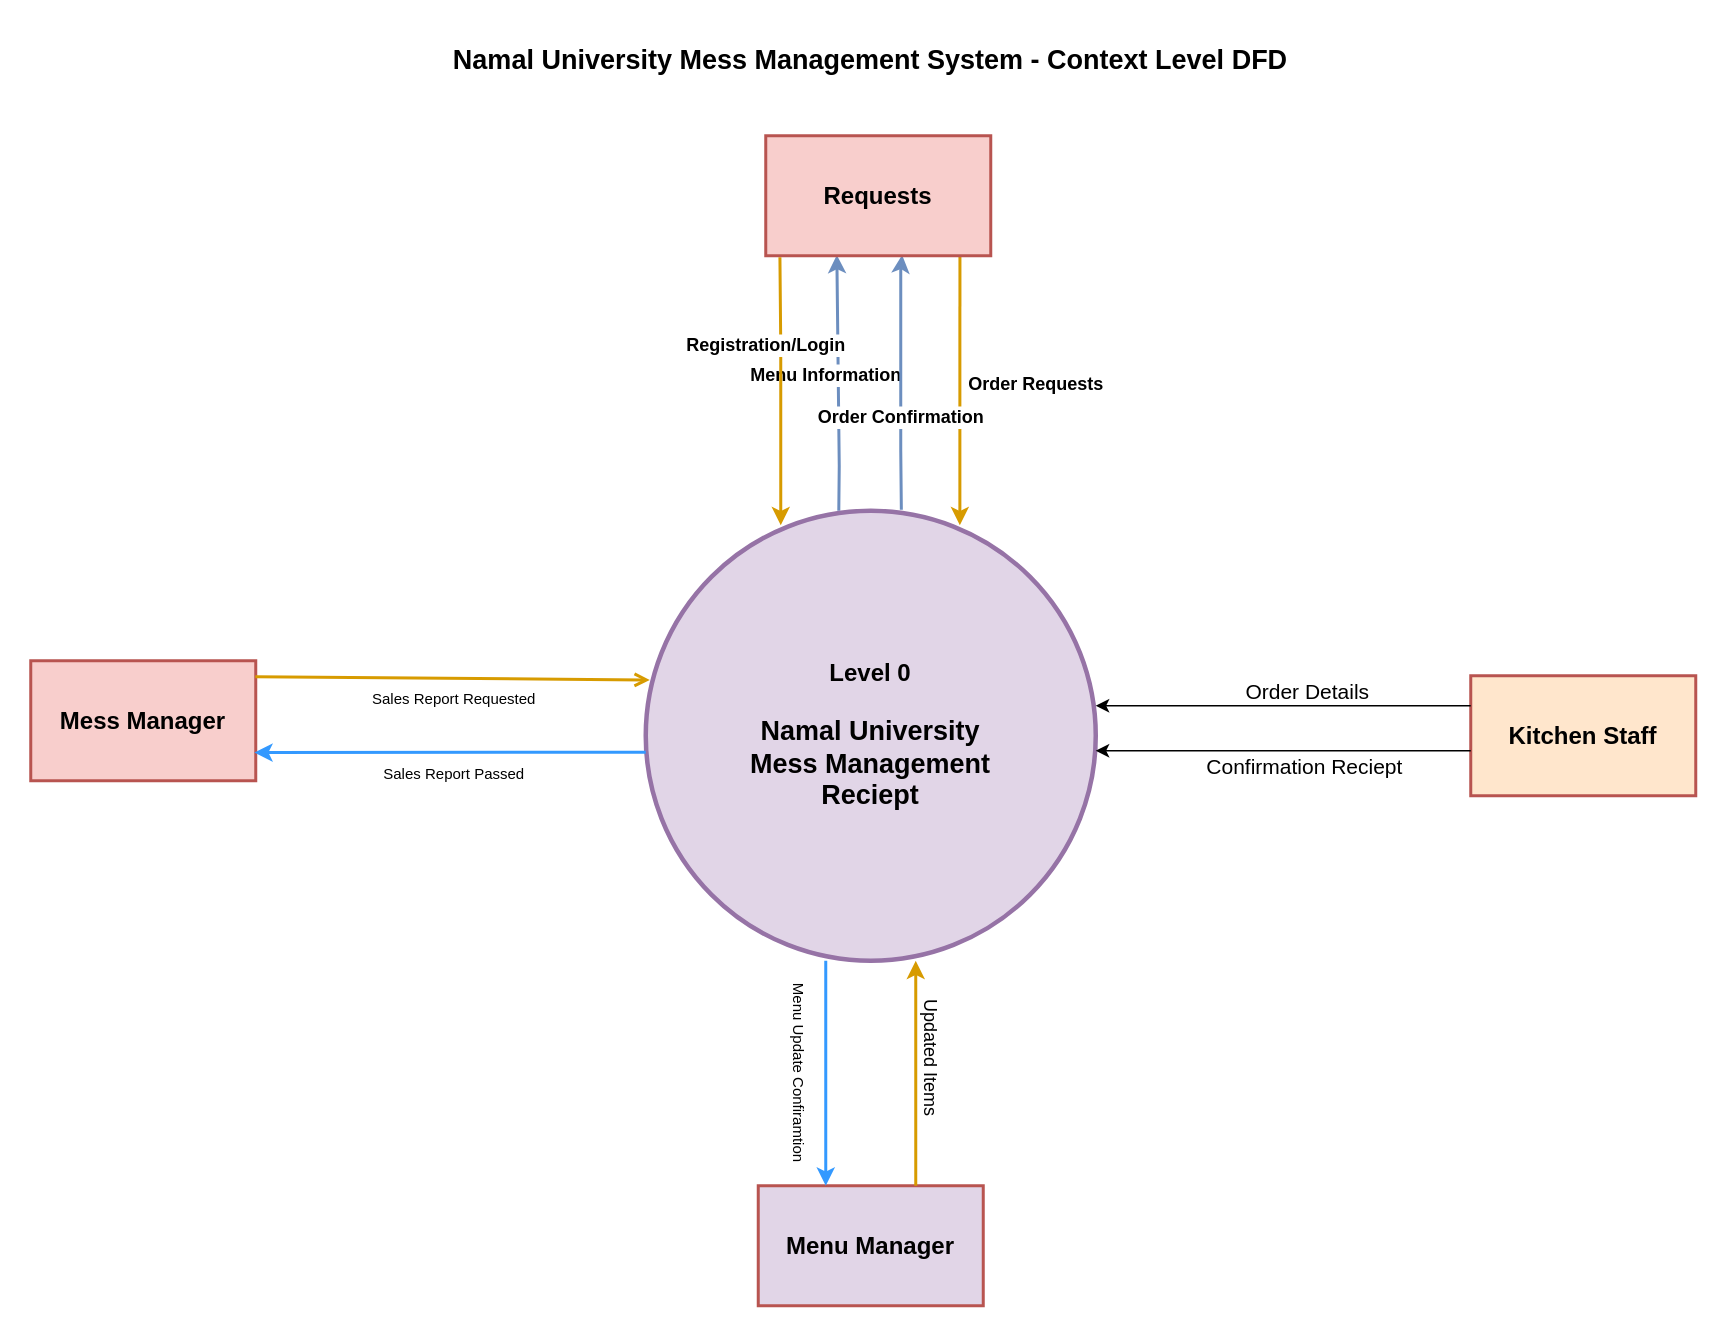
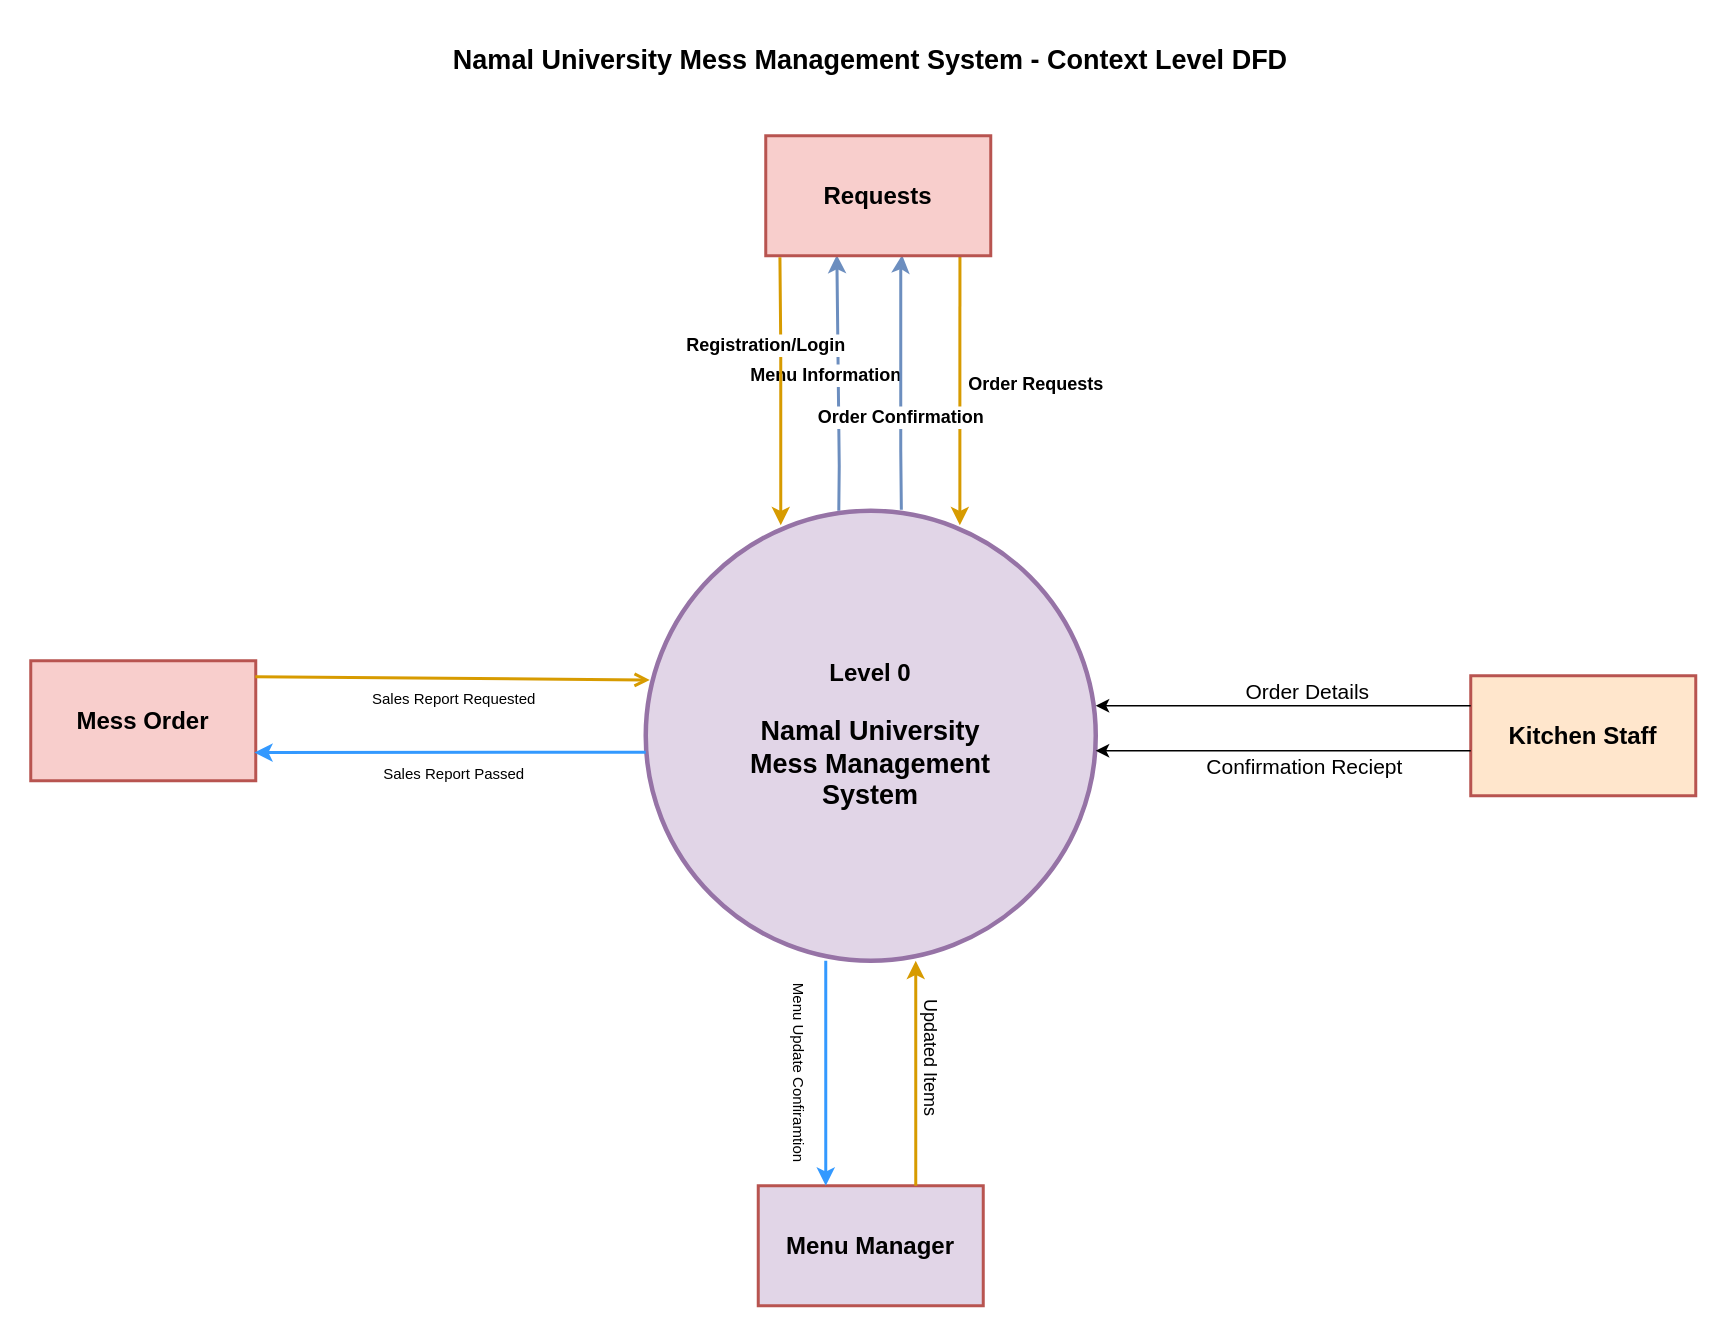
  <mxCell id="0" />
  <mxCell id="1" parent="0" />
  <mxCell id="2" value="&lt;font style=&quot;font-size: 12px;&quot;&gt;&lt;b&gt;Menu Information&lt;/b&gt;&lt;/font&gt;" style="endArrow=classic;html=1;rounded=0;exitX=0.429;exitY=0;exitDx=0;exitDy=0;entryX=0.316;entryY=0.994;entryDx=0;entryDy=0;strokeWidth=2;strokeColor=#6c8ebf;entryPerimeter=0;exitPerimeter=0;" parent="1" source="6" target="7" edge="1"><mxGeometry x="0.057" y="8" width="50" height="50" relative="1" as="geometry"><mxPoint x="280" y="390" as="sourcePoint" /><mxPoint x="330" y="340" as="targetPoint" /><Array as="points"><mxPoint x="559" y="310" /></Array><mxPoint as="offset" /></mxGeometry></mxCell>
  <mxCell id="3" value="&lt;font style=&quot;font-size: 12px;&quot;&gt;&lt;b&gt;Order Requests&lt;/b&gt;&lt;/font&gt;" style="endArrow=classic;html=1;rounded=0;entryX=0.698;entryY=0.032;entryDx=0;entryDy=0;strokeWidth=2;strokeColor=#d79b00;entryPerimeter=0;exitX=0.863;exitY=1;exitDx=0;exitDy=0;exitPerimeter=0;" parent="1" source="7" target="6" edge="1"><mxGeometry x="-0.047" y="51" width="50" height="50" relative="1" as="geometry"><mxPoint x="639" y="172" as="sourcePoint" /><mxPoint x="438.75" y="430" as="targetPoint" /><Array as="points" /><mxPoint as="offset" /></mxGeometry></mxCell>
  <mxCell id="4" value="&lt;font style=&quot;font-size: 12px;&quot;&gt;&lt;b&gt;Order Confirmation&lt;/b&gt;&lt;/font&gt;" style="endArrow=classic;html=1;rounded=0;exitX=0.568;exitY=-0.002;exitDx=0;exitDy=0;entryX=0.606;entryY=0.994;entryDx=0;entryDy=0;strokeWidth=2;strokeColor=#6c8ebf;entryPerimeter=0;exitPerimeter=0;" parent="1" source="6" target="7" edge="1"><mxGeometry x="-0.287" width="50" height="50" relative="1" as="geometry"><mxPoint x="440" y="410" as="sourcePoint" /><mxPoint x="190" y="220" as="targetPoint" /><Array as="points"><mxPoint x="600" y="300" /><mxPoint x="600" y="180" /></Array><mxPoint as="offset" /></mxGeometry></mxCell>
  <mxCell id="5" value="&lt;font style=&quot;font-size: 18px;&quot;&gt;&lt;b&gt;Namal University Mess Management System - Context Level DFD&lt;/b&gt;&lt;/font&gt;" style="text;html=1;strokeColor=none;fillColor=none;align=center;verticalAlign=middle;whiteSpace=wrap;rounded=0;" parent="1" vertex="1"><mxGeometry x="230" y="20" width="700" height="40" as="geometry" /></mxCell>
- <mxCell id="6" value="&lt;font style=&quot;font-size: 16px; color: rgb(0, 0, 0);&quot;&gt;&lt;b&gt;Level 0&lt;/b&gt;&lt;br&gt;&lt;br&gt;&lt;font style=&quot;font-size: 18px;&quot;&gt;&lt;b&gt;Namal University&lt;br&gt;Mess Management&lt;br&gt;Reciept&lt;/b&gt;&lt;/font&gt;&lt;/font&gt;" style="ellipse;whiteSpace=wrap;html=1;aspect=fixed;fillColor=#e1d5e7;strokeColor=#9673a6;strokeWidth=3;" parent="1" vertex="1"><mxGeometry x="430" y="340" width="300" height="300" as="geometry" /></mxCell>
+ <mxCell id="6" value="&lt;font style=&quot;font-size: 16px; color: rgb(0, 0, 0);&quot;&gt;&lt;b&gt;Level 0&lt;/b&gt;&lt;br&gt;&lt;br&gt;&lt;font style=&quot;font-size: 18px;&quot;&gt;&lt;b&gt;Namal University&lt;br&gt;Mess Management&lt;br&gt;System&lt;/b&gt;&lt;/font&gt;&lt;/font&gt;" style="ellipse;whiteSpace=wrap;html=1;aspect=fixed;fillColor=#e1d5e7;strokeColor=#9673a6;strokeWidth=3;" parent="1" vertex="1"><mxGeometry x="430" y="340" width="300" height="300" as="geometry" /></mxCell>
  <mxCell id="7" value="&lt;font style=&quot;font-size: 16px; color: rgb(0, 0, 0);&quot;&gt;&lt;b&gt;Requests&lt;/b&gt;&lt;/font&gt;" style="rounded=0;whiteSpace=wrap;html=1;fillColor=#f8cecc;strokeColor=#b85450;strokeWidth=2;" parent="1" vertex="1"><mxGeometry x="510" y="90" width="150" height="80" as="geometry" /></mxCell>
- <mxCell id="8" value="&lt;font style=&quot;font-size: 16px; color: rgb(0, 0, 0);&quot;&gt;&lt;b&gt;Mess Manager&lt;/b&gt;&lt;/font&gt;" style="rounded=0;whiteSpace=wrap;html=1;fillColor=#f8cecc;strokeColor=#b85450;strokeWidth=2;" parent="1" vertex="1"><mxGeometry x="20" y="440" width="150" height="80" as="geometry" /></mxCell>
+ <mxCell id="8" value="&lt;font style=&quot;font-size: 16px; color: rgb(0, 0, 0);&quot;&gt;&lt;b&gt;Mess Order&lt;/b&gt;&lt;/font&gt;" style="rounded=0;whiteSpace=wrap;html=1;fillColor=#f8cecc;strokeColor=#b85450;strokeWidth=2;" parent="1" vertex="1"><mxGeometry x="20" y="440" width="150" height="80" as="geometry" /></mxCell>
  <mxCell id="9" value="&lt;font style=&quot;font-size: 16px; color: rgb(0, 0, 0);&quot;&gt;&lt;b&gt;Menu Manager&lt;/b&gt;&lt;/font&gt;" style="rounded=0;whiteSpace=wrap;html=1;fillColor=#e1d5e7;strokeColor=#b85450;strokeWidth=2;" parent="1" vertex="1"><mxGeometry x="505" y="790" width="150" height="80" as="geometry" /></mxCell>
  <mxCell id="10" value="&lt;font style=&quot;font-size: 16px; color: rgb(0, 0, 0);&quot;&gt;&lt;b&gt;Kitchen Staff&lt;/b&gt;&lt;/font&gt;" style="rounded=0;whiteSpace=wrap;html=1;fillColor=#ffe6cc;strokeColor=#b85450;strokeWidth=2;" parent="1" vertex="1"><mxGeometry x="980" y="450" width="150" height="80" as="geometry" /></mxCell>
  <mxCell id="11" value="&lt;font style=&quot;font-size: 12px;&quot;&gt;&lt;b&gt;Registration/Login&lt;/b&gt;&lt;/font&gt;" style="endArrow=classic;html=1;rounded=0;exitX=0.063;exitY=1.013;exitDx=0;exitDy=0;entryX=0.3;entryY=0.032;entryDx=0;entryDy=0;strokeWidth=2;strokeColor=#d79b00;exitPerimeter=0;entryPerimeter=0;" parent="1" source="7" target="6" edge="1"><mxGeometry x="-0.341" y="-10" width="50" height="50" relative="1" as="geometry"><mxPoint x="280" y="390" as="sourcePoint" /><mxPoint x="330" y="340" as="targetPoint" /><Array as="points"><mxPoint x="520" y="230" /><mxPoint x="520" y="320" /></Array><mxPoint as="offset" /></mxGeometry></mxCell>
  <mxCell id="12" value="" style="endArrow=open;html=1;rounded=0;entryX=0.009;entryY=0.376;entryDx=0;entryDy=0;strokeWidth=2;strokeColor=#d79b00;entryPerimeter=0;exitX=0.998;exitY=0.134;exitDx=0;exitDy=0;exitPerimeter=0;" parent="1" source="8" target="6" edge="1"><mxGeometry x="-0.02" y="20" width="50" height="50" relative="1" as="geometry"><mxPoint x="180" y="510" as="sourcePoint" /><mxPoint x="330" y="540" as="targetPoint" /><mxPoint as="offset" /></mxGeometry></mxCell>
  <mxCell id="13" value="" style="endArrow=classic;html=1;rounded=0;entryX=0;entryY=0.25;entryDx=0;entryDy=0;exitX=0;exitY=0.25;exitDx=0;exitDy=0;" edge="1" parent="1" source="10"><mxGeometry width="50" height="50" relative="1" as="geometry"><mxPoint x="820" y="420" as="sourcePoint" /><mxPoint x="730" y="470" as="targetPoint" /></mxGeometry></mxCell>
  <mxCell id="14" value="&lt;font style=&quot;font-size: 14px;&quot;&gt;Order Details&lt;/font&gt;" style="edgeLabel;html=1;align=center;verticalAlign=middle;resizable=0;points=[];" vertex="1" connectable="0" parent="13"><mxGeometry x="-0.329" y="5" relative="1" as="geometry"><mxPoint x="-26" y="-15" as="offset" /></mxGeometry></mxCell>
  <mxCell id="15" value="" style="endArrow=classic;html=1;rounded=0;entryX=0;entryY=0.25;entryDx=0;entryDy=0;exitX=0;exitY=0.25;exitDx=0;exitDy=0;" edge="1" parent="1"><mxGeometry width="50" height="50" relative="1" as="geometry"><mxPoint x="980" y="500" as="sourcePoint" /><mxPoint x="730" y="500" as="targetPoint" /></mxGeometry></mxCell>
  <mxCell id="16" value="&lt;font style=&quot;font-size: 14px;&quot;&gt;Confirmation Reciept&amp;nbsp;&lt;/font&gt;" style="edgeLabel;html=1;align=center;verticalAlign=middle;resizable=0;points=[];" vertex="1" connectable="0" parent="15"><mxGeometry x="-0.329" y="5" relative="1" as="geometry"><mxPoint x="-26" y="5" as="offset" /></mxGeometry></mxCell>
  <mxCell id="17" value="" style="endArrow=classic;html=1;rounded=0;exitX=0.5;exitY=0;exitDx=0;exitDy=0;entryX=0.5;entryY=1;entryDx=0;entryDy=0;strokeWidth=2;strokeColor=#3399FF;" edge="1" parent="1"><mxGeometry x="-0.1" y="-20" width="50" height="50" relative="1" as="geometry"><mxPoint x="550" y="640" as="sourcePoint" /><mxPoint x="550" y="790" as="targetPoint" /><mxPoint as="offset" /></mxGeometry></mxCell>
  <mxCell id="18" value="Updated Items" style="text;html=1;align=center;verticalAlign=middle;whiteSpace=wrap;rounded=0;rotation=90;" vertex="1" parent="1"><mxGeometry x="570" y="690" width="100" height="30" as="geometry" /></mxCell>
  <mxCell id="19" value="" style="endArrow=classic;html=1;rounded=0;exitX=0.5;exitY=0;exitDx=0;exitDy=0;entryX=0.5;entryY=1;entryDx=0;entryDy=0;strokeWidth=2;strokeColor=#d79b00;" edge="1" parent="1"><mxGeometry x="-0.1" y="-20" width="50" height="50" relative="1" as="geometry"><mxPoint x="610" y="790" as="sourcePoint" /><mxPoint x="610" y="640" as="targetPoint" /><mxPoint as="offset" /></mxGeometry></mxCell>
  <mxCell id="20" value="&lt;font style=&quot;font-size: 10px;&quot;&gt;Menu Update Confiramtion&lt;/font&gt;" style="text;html=1;align=center;verticalAlign=middle;whiteSpace=wrap;rounded=0;rotation=90;" vertex="1" parent="1"><mxGeometry x="450" y="700" width="165" height="30" as="geometry" /></mxCell>
  <mxCell id="21" value="&lt;span style=&quot;font-size: 10px;&quot;&gt;Sales Report Requested&lt;/span&gt;" style="text;html=1;align=center;verticalAlign=middle;whiteSpace=wrap;rounded=0;rotation=0;" vertex="1" parent="1"><mxGeometry x="220" y="450" width="165" height="30" as="geometry" /></mxCell>
  <mxCell id="22" value="" style="endArrow=classic;html=1;rounded=0;entryX=0.003;entryY=0.567;entryDx=0;entryDy=0;strokeWidth=2;strokeColor=#3399FF;entryPerimeter=0;fillColor=#0050ef;" edge="1" parent="1"><mxGeometry x="-0.02" y="20" width="50" height="50" relative="1" as="geometry"><mxPoint x="430" y="501" as="sourcePoint" /><mxPoint x="169.05" y="501.2" as="targetPoint" /><mxPoint as="offset" /></mxGeometry></mxCell>
  <mxCell id="23" value="&lt;span style=&quot;font-size: 10px;&quot;&gt;Sales Report Passed&lt;/span&gt;" style="text;html=1;align=center;verticalAlign=middle;whiteSpace=wrap;rounded=0;rotation=0;" vertex="1" parent="1"><mxGeometry x="220" y="500" width="165" height="30" as="geometry" /></mxCell>
